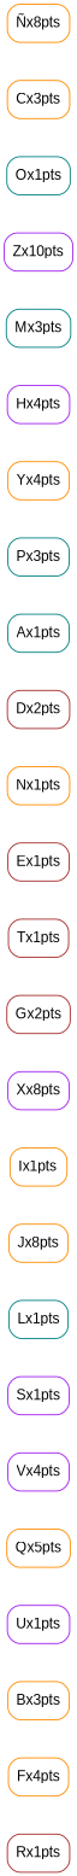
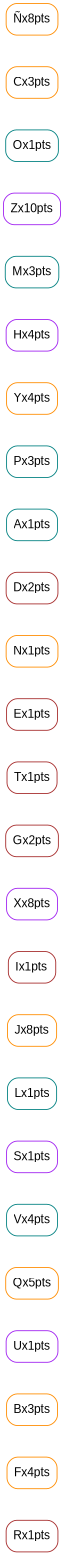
  digraph {
    rankdir=TB
    node [color=darkorange fontname=Arial shape=box style=rounded]
    edge [style=invis weight=0]
    n1 [label="Ñx8pts\l"]
    n2 [label="Cx3pts\l"]
    n3 [color=teal label="Ox1pts\l"]
    n4 [color=purple label="Zx10pts\l"]
    n5 [color=teal label="Mx3pts\l"]
    n6 [color=purple label="Hx4pts\l"]
    n7 [label="Yx4pts\l"]
    n8 [color=teal label="Px3pts\l"]
    n9 [color=teal label="Ax1pts\l"]
    n10 [color=brown label="Dx2pts\l"]
    n11 [label="Nx1pts\l"]
    n12 [color=brown label="Ex1pts\l"]
    n13 [color=brown label="Tx1pts\l"]
    n14 [color=brown label="Gx2pts\l"]
    n15 [color=purple label="Xx8pts\l"]
-   n16 [label="Ix1pts\l"]
+   n16 [color=brown label="Ix1pts\l"]
    n17 [label="Jx8pts\l"]
    n18 [color=teal label="Lx1pts\l"]
    n19 [color=purple label="Sx1pts\l"]
-   n20 [color=purple label="Vx4pts\l"]
+   n20 [color=teal label="Vx4pts\l"]
    n21 [label="Qx5pts\l"]
    n22 [color=purple label="Ux1pts\l"]
    n23 [label="Bx3pts\l"]
    n24 [label="Fx4pts\l"]
    n25 [color=brown label="Rx1pts\l"]
    subgraph sub_1 {
      rank=same
      n1
    }
    subgraph sub_2 {
      rank=same
      n2
    }
    subgraph sub_3 {
      rank=same
      n3
    }
    subgraph sub_4 {
      rank=same
      n4
    }
    subgraph sub_5 {
      rank=same
      n5
    }
    subgraph sub_6 {
      rank=same
      n6
    }
    subgraph sub_7 {
      rank=same
      n7
    }
    subgraph sub_8 {
      rank=same
      n8
    }
    subgraph sub_9 {
      rank=same
      n9
    }
    subgraph sub_10 {
      rank=same
      n10
    }
    subgraph sub_11 {
      rank=same
      n11
    }
    subgraph sub_12 {
      rank=same
      n12
    }
    subgraph sub_13 {
      rank=same
      n13
    }
    subgraph sub_14 {
      rank=same
      n14
    }
    subgraph sub_15 {
      rank=same
      n15
    }
    subgraph sub_16 {
      rank=same
      n16
    }
    subgraph sub_17 {
      rank=same
      n17
    }
    subgraph sub_18 {
      rank=same
      n18
    }
    subgraph sub_19 {
      rank=same
      n19
    }
    subgraph sub_20 {
      rank=same
      n20
    }
    subgraph sub_21 {
      rank=same
      n21
    }
    subgraph sub_22 {
      rank=same
      n22
    }
    subgraph sub_23 {
      rank=same
      n23
    }
    subgraph sub_24 {
      rank=same
      n24
    }
    subgraph sub_25 {
      rank=same
      n25
    }
    n1 -> n2
    n2 -> n3
    n3 -> n4
    n4 -> n5
    n5 -> n6
    n6 -> n7
    n7 -> n8
    n8 -> n9
    n9 -> n10
    n10 -> n11
    n11 -> n12
    n12 -> n13
    n13 -> n14
    n14 -> n15
    n15 -> n16
    n16 -> n17
    n17 -> n18
    n18 -> n19
    n19 -> n20
    n20 -> n21
    n21 -> n22
    n22 -> n23
    n23 -> n24
    n24 -> n25
  }
